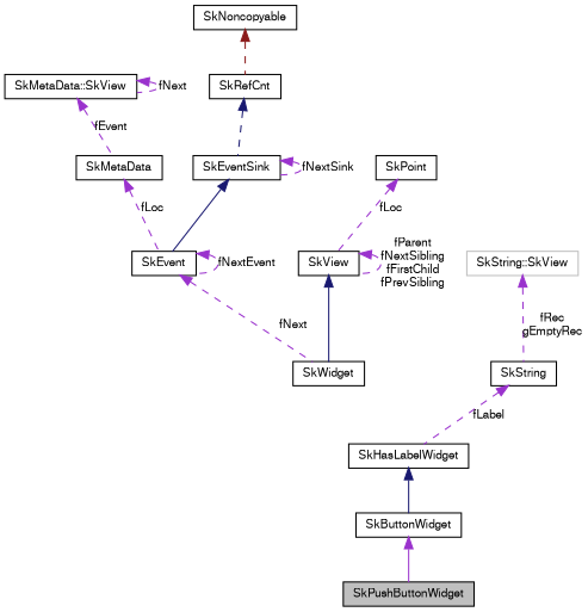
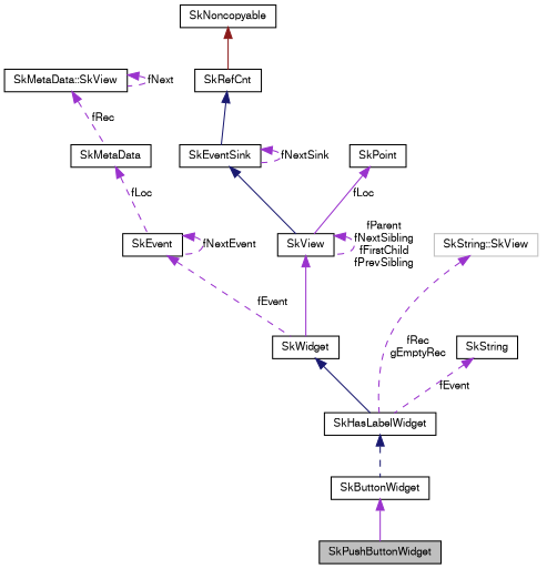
  digraph {
    node [color=black fillcolor=white fontname=FreeSans fontsize=10 shape=record style=filled]
    edge [color=darkorchid3 dir=back fontname=FreeSans fontsize=10 labelfontname=FreeSans labelfontsize=10 style=dashed]
    n1 [fillcolor=grey75 fontcolor=black height=0.2 label=SkPushButtonWidget width=0.4]
    n2 [height=0.2 label=SkButtonWidget width=0.4]
    n3 [height=0.2 label=SkHasLabelWidget width=0.4]
    n4 [height=0.2 label=SkWidget width=0.4]
    n5 [height=0.2 label=SkView width=0.4]
    n6 [height=0.2 label=SkEventSink width=0.4]
    n7 [height=0.2 label=SkRefCnt width=0.4]
    n8 [height=0.2 label=SkNoncopyable width=0.4]
    n9 [height=0.2 label=SkPoint width=0.4]
    n10 [height=0.2 label=SkEvent width=0.4]
    n11 [height=0.2 label=SkMetaData width=0.4]
    n12 [height=0.2 label="SkMetaData::SkView" width=0.4]
    n13 [height=0.2 label=SkString width=0.4]
    n14 [color=grey75 height=0.2 label="SkString::SkView" width=0.4]
    n2 -> n1 [style=solid]
-   n3 -> n2 [color=midnightblue style=solid]
-   n5 -> n4 [color=midnightblue style=solid]
+   n3 -> n2 [color=midnightblue]
+   n4 -> n3 [color=midnightblue style=solid]
+   n5 -> n4 [style=solid]
    n5 -> n5 [label="fParent\nfNextSibling\nfFirstChild\nfPrevSibling"]
-   n6 -> n10 [color=midnightblue style=solid]
+   n6 -> n5 [color=midnightblue style=solid]
    n6 -> n6 [label=fNextSink]
-   n7 -> n6 [color=midnightblue]
-   n8 -> n7 [color=firebrick4]
-   n9 -> n5 [label=fLoc]
-   n10 -> n4 [label=fNext]
+   n7 -> n6 [color=midnightblue style=solid]
+   n8 -> n7 [color=firebrick4 style=solid]
+   n9 -> n5 [label=fLoc style=solid]
+   n10 -> n4 [label=fEvent]
    n10 -> n10 [label=fNextEvent]
    n11 -> n10 [label=fLoc]
-   n12 -> n11 [label=fEvent]
+   n12 -> n11 [label=fRec]
    n12 -> n12 [label=fNext]
-   n13 -> n3 [label=fLabel]
-   n14 -> n13 [label="fRec\ngEmptyRec"]
+   n13 -> n3 [label=fEvent]
+   n14 -> n3 [label="fRec\ngEmptyRec"]
  }
